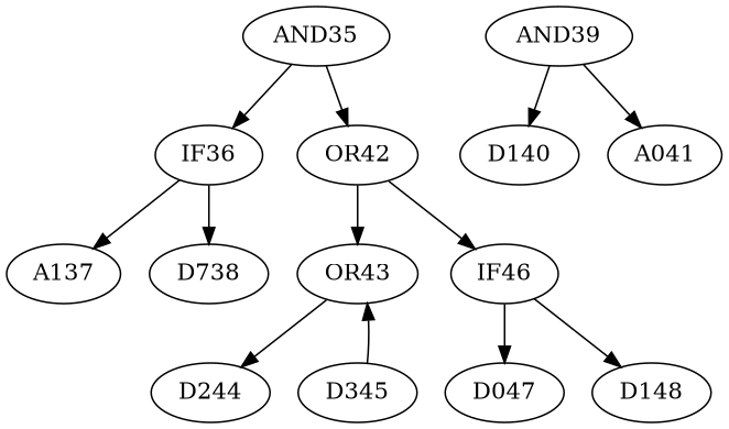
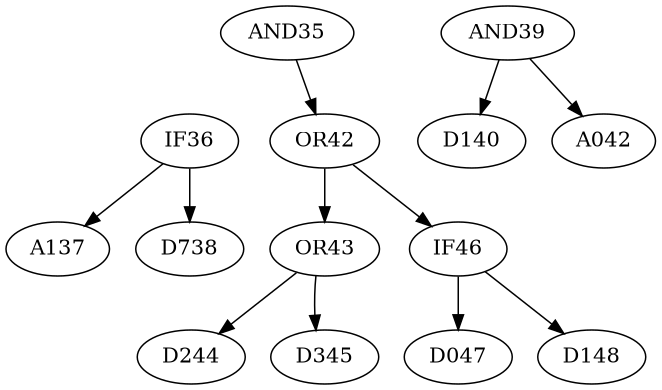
  digraph {
    IF36
    A137
    D738
    AND39
    D140
-   A041
+   A041 [label=A042]
    AND35
    OR42
    OR43
    IF46
    D244
    D345
    D047
    D148
    IF36 -> A137
    IF36 -> D738
    AND39 -> D140
    AND39 -> A041
-   AND35 -> IF36
    AND35 -> OR42
    OR42 -> OR43
    OR42 -> IF46
    OR43 -> D244
-   D345 -> OR43
+   OR43 -> D345
    IF46 -> D047
    IF46 -> D148
  }
